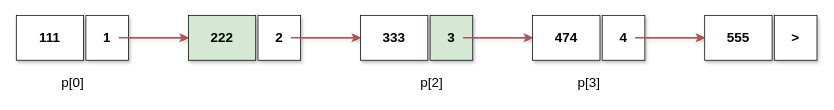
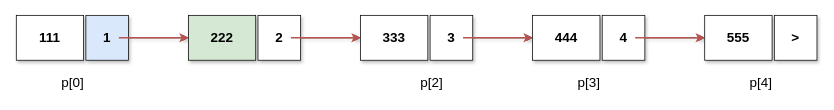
  <mxCell id="0" />
  <mxCell id="1" parent="0" />
  <mxCell id="2" value="111" style="rounded=0;whiteSpace=wrap;html=1;fontStyle=1;fontSize=18;shadow=1;" vertex="1" parent="1"><mxGeometry x="20" y="20" width="90" height="60" as="geometry" /></mxCell>
- <mxCell id="3" value="1" style="rounded=0;whiteSpace=wrap;html=1;fontStyle=1;fontSize=18;shadow=1;" vertex="1" parent="1"><mxGeometry x="113" y="20" width="57" height="60" as="geometry" /></mxCell>
+ <mxCell id="3" value="1" style="rounded=0;whiteSpace=wrap;html=1;fontStyle=1;fontSize=18;shadow=1;fillColor=#dae8fc;" vertex="1" parent="1"><mxGeometry x="113" y="20" width="57" height="60" as="geometry" /></mxCell>
  <mxCell id="4" value="p[0]" style="text;html=1;align=center;verticalAlign=middle;resizable=0;points=[];autosize=1;fontSize=18;shadow=1;" vertex="1" parent="1"><mxGeometry x="70" y="95" width="50" height="30" as="geometry" /></mxCell>
  <mxCell id="5" value="" style="endArrow=classic;html=1;fontSize=18;shadow=1;" edge="1" parent="1" source="3"><mxGeometry width="50" height="50" relative="1" as="geometry"><mxPoint x="230" y="200" as="sourcePoint" /><mxPoint x="250" y="50" as="targetPoint" /></mxGeometry></mxCell>
  <mxCell id="6" value="" style="endArrow=classic;html=1;fontSize=18;exitX=0.772;exitY=0.5;exitDx=0;exitDy=0;exitPerimeter=0;fillColor=#f8cecc;strokeColor=#b85450;strokeWidth=2;shadow=0;" edge="1" parent="1" source="3"><mxGeometry width="50" height="50" relative="1" as="geometry"><mxPoint x="230" y="200" as="sourcePoint" /><mxPoint x="250" y="50" as="targetPoint" /></mxGeometry></mxCell>
  <mxCell id="7" value="222" style="rounded=0;whiteSpace=wrap;html=1;fontStyle=1;fontSize=18;shadow=1;fillColor=#d5e8d4;" vertex="1" parent="1"><mxGeometry x="250" y="20" width="90" height="60" as="geometry" /></mxCell>
  <mxCell id="8" value="2" style="rounded=0;whiteSpace=wrap;html=1;fontStyle=1;fontSize=18;shadow=1;" vertex="1" parent="1"><mxGeometry x="343" y="20" width="57" height="60" as="geometry" /></mxCell>
  <mxCell id="9" value="" style="endArrow=classic;html=1;fontSize=18;shadow=1;" edge="1" parent="1" source="8"><mxGeometry width="50" height="50" relative="1" as="geometry"><mxPoint x="460" y="200" as="sourcePoint" /><mxPoint x="480" y="50" as="targetPoint" /></mxGeometry></mxCell>
  <mxCell id="10" value="" style="endArrow=classic;html=1;fontSize=18;exitX=0.772;exitY=0.5;exitDx=0;exitDy=0;exitPerimeter=0;fillColor=#f8cecc;strokeColor=#b85450;strokeWidth=2;shadow=0;" edge="1" parent="1" source="8"><mxGeometry width="50" height="50" relative="1" as="geometry"><mxPoint x="460" y="200" as="sourcePoint" /><mxPoint x="480" y="50" as="targetPoint" /></mxGeometry></mxCell>
  <mxCell id="11" value="333" style="rounded=0;whiteSpace=wrap;html=1;fontStyle=1;fontSize=18;shadow=1;" vertex="1" parent="1"><mxGeometry x="480" y="20" width="90" height="60" as="geometry" /></mxCell>
- <mxCell id="12" value="3" style="rounded=0;whiteSpace=wrap;html=1;fontStyle=1;fontSize=18;shadow=1;fillColor=#d5e8d4;" vertex="1" parent="1"><mxGeometry x="573" y="20" width="57" height="60" as="geometry" /></mxCell>
+ <mxCell id="12" value="3" style="rounded=0;whiteSpace=wrap;html=1;fontStyle=1;fontSize=18;shadow=1;" vertex="1" parent="1"><mxGeometry x="573" y="20" width="57" height="60" as="geometry" /></mxCell>
  <mxCell id="13" value="p[2]" style="text;html=1;align=center;verticalAlign=middle;resizable=0;points=[];autosize=1;fontSize=18;shadow=1;" vertex="1" parent="1"><mxGeometry x="550" y="95" width="50" height="30" as="geometry" /></mxCell>
  <mxCell id="14" value="" style="endArrow=classic;html=1;fontSize=18;shadow=1;" edge="1" parent="1" source="12"><mxGeometry width="50" height="50" relative="1" as="geometry"><mxPoint x="690" y="200" as="sourcePoint" /><mxPoint x="710" y="50" as="targetPoint" /></mxGeometry></mxCell>
  <mxCell id="15" value="" style="endArrow=classic;html=1;fontSize=18;exitX=0.772;exitY=0.5;exitDx=0;exitDy=0;exitPerimeter=0;fillColor=#f8cecc;strokeColor=#b85450;strokeWidth=2;shadow=0;" edge="1" parent="1" source="12"><mxGeometry width="50" height="50" relative="1" as="geometry"><mxPoint x="690" y="200" as="sourcePoint" /><mxPoint x="710" y="50" as="targetPoint" /></mxGeometry></mxCell>
- <mxCell id="16" value="474" style="rounded=0;whiteSpace=wrap;html=1;fontStyle=1;fontSize=18;shadow=1;" vertex="1" parent="1"><mxGeometry x="710" y="20" width="90" height="60" as="geometry" /></mxCell>
+ <mxCell id="16" value="444" style="rounded=0;whiteSpace=wrap;html=1;fontStyle=1;fontSize=18;shadow=1;" vertex="1" parent="1"><mxGeometry x="710" y="20" width="90" height="60" as="geometry" /></mxCell>
  <mxCell id="17" value="4" style="rounded=0;whiteSpace=wrap;html=1;fontStyle=1;fontSize=18;shadow=1;" vertex="1" parent="1"><mxGeometry x="803" y="20" width="57" height="60" as="geometry" /></mxCell>
  <mxCell id="18" value="p[3]" style="text;html=1;align=center;verticalAlign=middle;resizable=0;points=[];autosize=1;fontSize=18;shadow=1;" vertex="1" parent="1"><mxGeometry x="760" y="95" width="50" height="30" as="geometry" /></mxCell>
  <mxCell id="19" value="" style="endArrow=classic;html=1;fontSize=18;shadow=1;" edge="1" parent="1" source="17"><mxGeometry width="50" height="50" relative="1" as="geometry"><mxPoint x="920" y="200" as="sourcePoint" /><mxPoint x="940" y="50" as="targetPoint" /></mxGeometry></mxCell>
  <mxCell id="20" value="" style="endArrow=classic;html=1;fontSize=18;exitX=0.772;exitY=0.5;exitDx=0;exitDy=0;exitPerimeter=0;fillColor=#f8cecc;strokeColor=#b85450;strokeWidth=2;shadow=0;" edge="1" parent="1" source="17"><mxGeometry width="50" height="50" relative="1" as="geometry"><mxPoint x="920" y="200" as="sourcePoint" /><mxPoint x="940" y="50" as="targetPoint" /></mxGeometry></mxCell>
  <mxCell id="21" value="555" style="rounded=0;whiteSpace=wrap;html=1;fontStyle=1;fontSize=18;shadow=1;" vertex="1" parent="1"><mxGeometry x="940" y="20" width="90" height="60" as="geometry" /></mxCell>
  <mxCell id="22" value="&amp;gt;" style="rounded=0;whiteSpace=wrap;html=1;fontStyle=1;fontSize=18;shadow=1;" vertex="1" parent="1"><mxGeometry x="1033" y="20" width="57" height="60" as="geometry" /></mxCell>
+ <mxCell id="23" value="p[4]" style="text;html=1;align=center;verticalAlign=middle;resizable=0;points=[];autosize=1;fontSize=18;shadow=1;" vertex="1" parent="1"><mxGeometry x="990" y="95" width="50" height="30" as="geometry" /></mxCell>
